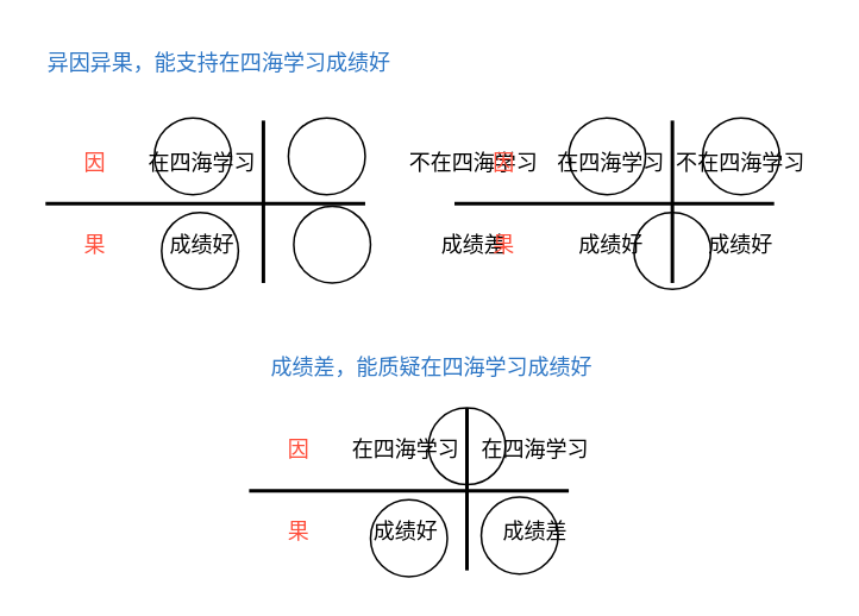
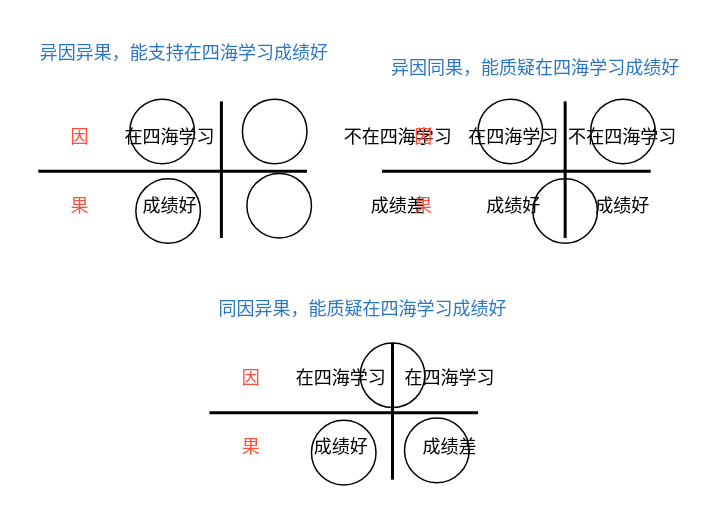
  <mxCell id="0" />
  <mxCell id="1" parent="0" />
  <mxCell id="2" value="" style="childLayout=tableLayout;recursiveResize=0;shadow=0;fillColor=none;strokeColor=none;" vertex="1" parent="1"><mxGeometry x="25" y="67" width="360.143" height="93" as="geometry" /></mxCell>
  <mxCell id="3" value="" style="shape=tableRow;horizontal=0;startSize=0;swimlaneHead=0;swimlaneBody=0;top=0;left=0;bottom=0;right=0;dropTarget=0;collapsible=0;recursiveResize=0;expand=0;fontStyle=0;fillColor=none;" vertex="1" parent="2"><mxGeometry width="360.143" height="47" as="geometry" /></mxCell>
  <mxCell id="4" value="&lt;font color=&quot;#ff4e3b&quot;&gt;因&lt;/font&gt;" style="connectable=0;recursiveResize=0;strokeColor=none;fillColor=none;align=center;whiteSpace=wrap;html=1;" vertex="1" parent="3"><mxGeometry width="56" height="47" as="geometry"><mxRectangle width="56" height="47" as="alternateBounds" /></mxGeometry></mxCell>
  <mxCell id="5" value="在四海学习" style="connectable=0;recursiveResize=0;strokeColor=none;fillColor=none;align=center;whiteSpace=wrap;html=1;" vertex="1" parent="3"><mxGeometry x="56" width="64" height="47" as="geometry"><mxRectangle width="64" height="47" as="alternateBounds" /></mxGeometry></mxCell>
  <mxCell id="6" value="不在四海学习" style="connectable=0;recursiveResize=0;strokeColor=none;fillColor=none;align=center;whiteSpace=wrap;html=1;" vertex="1" parent="3"><mxGeometry x="120" width="240" height="47" as="geometry"><mxRectangle width="240" height="47" as="alternateBounds" /></mxGeometry></mxCell>
  <mxCell id="7" style="shape=tableRow;horizontal=0;startSize=0;swimlaneHead=0;swimlaneBody=0;top=0;left=0;bottom=0;right=0;dropTarget=0;collapsible=0;recursiveResize=0;expand=0;fontStyle=0;fillColor=none;" vertex="1" parent="2"><mxGeometry y="47" width="360.143" height="46" as="geometry" /></mxCell>
  <mxCell id="8" value="&lt;font color=&quot;#ff4e3b&quot;&gt;果&lt;/font&gt;" style="connectable=0;recursiveResize=0;strokeColor=none;fillColor=none;align=center;whiteSpace=wrap;html=1;" vertex="1" parent="7"><mxGeometry width="56" height="46" as="geometry"><mxRectangle width="56" height="46" as="alternateBounds" /></mxGeometry></mxCell>
  <mxCell id="9" value="成绩好" style="connectable=0;recursiveResize=0;strokeColor=none;fillColor=none;align=center;whiteSpace=wrap;html=1;" vertex="1" parent="7"><mxGeometry x="56" width="64" height="46" as="geometry"><mxRectangle width="64" height="46" as="alternateBounds" /></mxGeometry></mxCell>
  <mxCell id="10" value="成绩差" style="connectable=0;recursiveResize=0;strokeColor=none;fillColor=none;align=center;whiteSpace=wrap;html=1;" vertex="1" parent="7"><mxGeometry x="120" width="240" height="46" as="geometry"><mxRectangle width="240" height="46" as="alternateBounds" /></mxGeometry></mxCell>
  <mxCell id="11" value="" style="line;strokeWidth=2;html=1;" vertex="1" parent="1"><mxGeometry x="25" y="108.5" width="179" height="10" as="geometry" /></mxCell>
  <mxCell id="12" value="" style="line;strokeWidth=2;direction=south;html=1;" vertex="1" parent="1"><mxGeometry x="142" y="67" width="10" height="91" as="geometry" /></mxCell>
  <mxCell id="13" value="异因异果，能支持在四海学习成绩好" style="text;strokeColor=none;align=center;fillColor=none;html=1;verticalAlign=middle;whiteSpace=wrap;rounded=0;fontColor=#2b75c5;" vertex="1" parent="1"><mxGeometry x="20" y="20" width="205" height="30" as="geometry" /></mxCell>
  <mxCell id="14" value="" style="childLayout=tableLayout;recursiveResize=0;shadow=0;fillColor=none;strokeColor=none;" vertex="1" parent="1"><mxGeometry x="254" y="67" width="200.571" height="93" as="geometry" /></mxCell>
  <mxCell id="15" value="" style="shape=tableRow;horizontal=0;startSize=0;swimlaneHead=0;swimlaneBody=0;top=0;left=0;bottom=0;right=0;dropTarget=0;collapsible=0;recursiveResize=0;expand=0;fontStyle=0;fillColor=none;" vertex="1" parent="14"><mxGeometry width="200.571" height="47" as="geometry" /></mxCell>
  <mxCell id="16" value="&lt;font color=&quot;#ff4e3b&quot;&gt;因&lt;/font&gt;" style="connectable=0;recursiveResize=0;strokeColor=none;fillColor=none;align=center;whiteSpace=wrap;html=1;" vertex="1" parent="15"><mxGeometry width="56" height="47" as="geometry"><mxRectangle width="56" height="47" as="alternateBounds" /></mxGeometry></mxCell>
  <mxCell id="17" value="在四海学习" style="connectable=0;recursiveResize=0;strokeColor=none;fillColor=none;align=center;whiteSpace=wrap;html=1;" vertex="1" parent="15"><mxGeometry x="56" width="64" height="47" as="geometry"><mxRectangle width="64" height="47" as="alternateBounds" /></mxGeometry></mxCell>
  <mxCell id="18" value="不在四海学习" style="connectable=0;recursiveResize=0;strokeColor=none;fillColor=none;align=center;whiteSpace=wrap;html=1;" vertex="1" parent="15"><mxGeometry x="120" width="81" height="47" as="geometry"><mxRectangle width="81" height="47" as="alternateBounds" /></mxGeometry></mxCell>
  <mxCell id="19" style="shape=tableRow;horizontal=0;startSize=0;swimlaneHead=0;swimlaneBody=0;top=0;left=0;bottom=0;right=0;dropTarget=0;collapsible=0;recursiveResize=0;expand=0;fontStyle=0;fillColor=none;" vertex="1" parent="14"><mxGeometry y="47" width="200.571" height="46" as="geometry" /></mxCell>
  <mxCell id="20" value="&lt;font color=&quot;#ff4e3b&quot;&gt;果&lt;/font&gt;" style="connectable=0;recursiveResize=0;strokeColor=none;fillColor=none;align=center;whiteSpace=wrap;html=1;" vertex="1" parent="19"><mxGeometry width="56" height="46" as="geometry"><mxRectangle width="56" height="46" as="alternateBounds" /></mxGeometry></mxCell>
  <mxCell id="21" value="成绩好" style="connectable=0;recursiveResize=0;strokeColor=none;fillColor=none;align=center;whiteSpace=wrap;html=1;" vertex="1" parent="19"><mxGeometry x="56" width="64" height="46" as="geometry"><mxRectangle width="64" height="46" as="alternateBounds" /></mxGeometry></mxCell>
  <mxCell id="22" value="成绩好" style="connectable=0;recursiveResize=0;strokeColor=none;fillColor=none;align=center;whiteSpace=wrap;html=1;" vertex="1" parent="19"><mxGeometry x="120" width="81" height="46" as="geometry"><mxRectangle width="81" height="46" as="alternateBounds" /></mxGeometry></mxCell>
  <mxCell id="23" value="" style="line;strokeWidth=2;html=1;" vertex="1" parent="1"><mxGeometry x="254" y="108.5" width="179" height="10" as="geometry" /></mxCell>
  <mxCell id="24" value="" style="line;strokeWidth=2;direction=south;html=1;" vertex="1" parent="1"><mxGeometry x="371" y="67" width="10" height="91" as="geometry" /></mxCell>
+ <mxCell id="25" value="异因同果，能质疑在四海学习成绩好" style="text;strokeColor=none;align=center;fillColor=none;html=1;verticalAlign=middle;whiteSpace=wrap;rounded=0;fontColor=#2b75c5;" vertex="1" parent="1"><mxGeometry x="254" y="30" width="205" height="30" as="geometry" /></mxCell>
  <mxCell id="26" value="" style="childLayout=tableLayout;recursiveResize=0;shadow=0;fillColor=none;strokeColor=none;" vertex="1" parent="1"><mxGeometry x="139" y="228" width="200.571" height="93" as="geometry" /></mxCell>
  <mxCell id="27" value="" style="shape=tableRow;horizontal=0;startSize=0;swimlaneHead=0;swimlaneBody=0;top=0;left=0;bottom=0;right=0;dropTarget=0;collapsible=0;recursiveResize=0;expand=0;fontStyle=0;fillColor=none;" vertex="1" parent="26"><mxGeometry width="200.571" height="47" as="geometry" /></mxCell>
  <mxCell id="28" value="&lt;font color=&quot;#ff4e3b&quot;&gt;因&lt;/font&gt;" style="connectable=0;recursiveResize=0;strokeColor=none;fillColor=none;align=center;whiteSpace=wrap;html=1;" vertex="1" parent="27"><mxGeometry width="56" height="47" as="geometry"><mxRectangle width="56" height="47" as="alternateBounds" /></mxGeometry></mxCell>
  <mxCell id="29" value="在四海学习" style="connectable=0;recursiveResize=0;strokeColor=none;fillColor=none;align=center;whiteSpace=wrap;html=1;" vertex="1" parent="27"><mxGeometry x="56" width="64" height="47" as="geometry"><mxRectangle width="64" height="47" as="alternateBounds" /></mxGeometry></mxCell>
  <mxCell id="30" value="在四海学习" style="connectable=0;recursiveResize=0;strokeColor=none;fillColor=none;align=center;whiteSpace=wrap;html=1;" vertex="1" parent="27"><mxGeometry x="120" width="81" height="47" as="geometry"><mxRectangle width="81" height="47" as="alternateBounds" /></mxGeometry></mxCell>
  <mxCell id="31" style="shape=tableRow;horizontal=0;startSize=0;swimlaneHead=0;swimlaneBody=0;top=0;left=0;bottom=0;right=0;dropTarget=0;collapsible=0;recursiveResize=0;expand=0;fontStyle=0;fillColor=none;" vertex="1" parent="26"><mxGeometry y="47" width="200.571" height="46" as="geometry" /></mxCell>
  <mxCell id="32" value="&lt;font color=&quot;#ff4e3b&quot;&gt;果&lt;/font&gt;" style="connectable=0;recursiveResize=0;strokeColor=none;fillColor=none;align=center;whiteSpace=wrap;html=1;" vertex="1" parent="31"><mxGeometry width="56" height="46" as="geometry"><mxRectangle width="56" height="46" as="alternateBounds" /></mxGeometry></mxCell>
  <mxCell id="33" value="成绩好" style="connectable=0;recursiveResize=0;strokeColor=none;fillColor=none;align=center;whiteSpace=wrap;html=1;" vertex="1" parent="31"><mxGeometry x="56" width="64" height="46" as="geometry"><mxRectangle width="64" height="46" as="alternateBounds" /></mxGeometry></mxCell>
  <mxCell id="34" value="成绩差" style="connectable=0;recursiveResize=0;strokeColor=none;fillColor=none;align=center;whiteSpace=wrap;html=1;" vertex="1" parent="31"><mxGeometry x="120" width="81" height="46" as="geometry"><mxRectangle width="81" height="46" as="alternateBounds" /></mxGeometry></mxCell>
  <mxCell id="35" value="" style="line;strokeWidth=2;html=1;" vertex="1" parent="1"><mxGeometry x="139" y="269.5" width="179" height="10" as="geometry" /></mxCell>
  <mxCell id="36" value="" style="line;strokeWidth=2;direction=south;html=1;" vertex="1" parent="1"><mxGeometry x="256" y="228" width="10" height="91" as="geometry" /></mxCell>
- <mxCell id="37" value="成绩差，能质疑在四海学习成绩好" style="text;strokeColor=none;align=center;fillColor=none;html=1;verticalAlign=middle;whiteSpace=wrap;rounded=0;fontColor=#2b75c5;" vertex="1" parent="1"><mxGeometry x="139" y="191" width="205" height="30" as="geometry" /></mxCell>
+ <mxCell id="37" value="同因异果，能质疑在四海学习成绩好" style="text;strokeColor=none;align=center;fillColor=none;html=1;verticalAlign=middle;whiteSpace=wrap;rounded=0;fontColor=#2b75c5;" vertex="1" parent="1"><mxGeometry x="139" y="191" width="205" height="30" as="geometry" /></mxCell>
  <mxCell id="38" value="" style="ellipse;whiteSpace=wrap;html=1;aspect=fixed;fillColor=none;" vertex="1" parent="1"><mxGeometry x="86" y="65.5" width="43" height="43" as="geometry" /></mxCell>
  <mxCell id="39" value="" style="ellipse;whiteSpace=wrap;html=1;aspect=fixed;fillColor=none;" vertex="1" parent="1"><mxGeometry x="161" y="65.5" width="43" height="43" as="geometry" /></mxCell>
  <mxCell id="40" value="" style="ellipse;whiteSpace=wrap;html=1;aspect=fixed;fillColor=none;" vertex="1" parent="1"><mxGeometry x="164" y="115" width="43" height="43" as="geometry" /></mxCell>
  <mxCell id="41" value="" style="ellipse;whiteSpace=wrap;html=1;aspect=fixed;fillColor=none;" vertex="1" parent="1"><mxGeometry x="90" y="118.5" width="43" height="43" as="geometry" /></mxCell>
  <mxCell id="42" value="" style="ellipse;whiteSpace=wrap;html=1;aspect=fixed;fillColor=none;" vertex="1" parent="1"><mxGeometry x="318" y="65.5" width="43" height="43" as="geometry" /></mxCell>
  <mxCell id="43" value="" style="ellipse;whiteSpace=wrap;html=1;aspect=fixed;fillColor=none;" vertex="1" parent="1"><mxGeometry x="393" y="65.5" width="43" height="43" as="geometry" /></mxCell>
  <mxCell id="44" value="" style="ellipse;whiteSpace=wrap;html=1;aspect=fixed;fillColor=none;" vertex="1" parent="1"><mxGeometry x="239.5" y="228" width="43" height="43" as="geometry" /></mxCell>
  <mxCell id="45" value="" style="ellipse;whiteSpace=wrap;html=1;aspect=fixed;fillColor=none;" vertex="1" parent="1"><mxGeometry x="207" y="279.5" width="43" height="43" as="geometry" /></mxCell>
  <mxCell id="46" value="" style="ellipse;whiteSpace=wrap;html=1;aspect=fixed;fillColor=none;" vertex="1" parent="1"><mxGeometry x="269" y="278" width="43" height="43" as="geometry" /></mxCell>
  <mxCell id="47" value="" style="ellipse;whiteSpace=wrap;html=1;aspect=fixed;fillColor=none;" vertex="1" parent="1"><mxGeometry x="354.5" y="118.5" width="43" height="43" as="geometry" /></mxCell>
